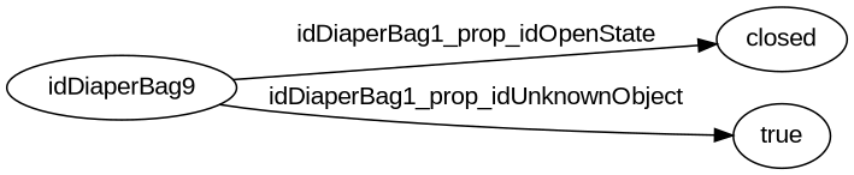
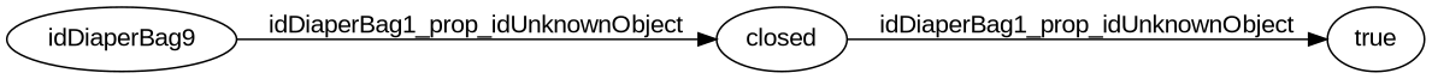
  strict digraph {
    fontname="Liberation Sans"
    rankdir=LR
    node [fontname="Liberation Sans"]
    edge [edge_type=property fontname="Liberation Sans"]
    n1 [label=idDiaperBag9 node_type=entity_node root=root]
    closed
    true
-   n1 -> closed [label=idDiaperBag1_prop_idOpenState]
-   n1 -> true [label=idDiaperBag1_prop_idUnknownObject]
+   n1 -> closed [label=idDiaperBag1_prop_idUnknownObject]
+   closed -> true [label=idDiaperBag1_prop_idUnknownObject]
  }
